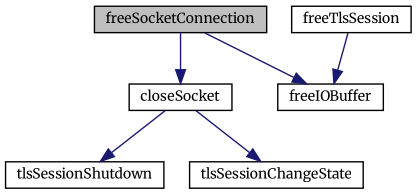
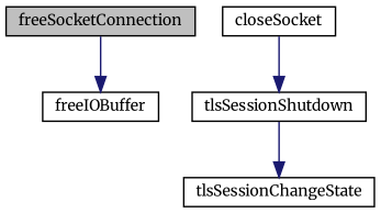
  digraph {
    fontname=Merriweather
    rankdir=TB
    node [color=black fillcolor=white fontname=Merriweather fontsize=10 shape=record style=filled]
    edge [color=midnightblue fontname=Merriweather fontsize=10 labelfontname=Helvetica labelfontsize=10 style=solid]
    n1 [fillcolor=grey75 fontcolor=black height=0.2 label=freeSocketConnection width=0.4]
    n2 [height=0.2 label=closeSocket width=0.4]
    n3 [height=0.2 label=freeIOBuffer width=0.4]
    n4 [height=0.2 label=tlsSessionShutdown width=0.4]
-   n5 [height=0.2 label=freeTlsSession width=0.4]
    n6 [height=0.2 label=tlsSessionChangeState width=0.4]
-   n1 -> n2
    n1 -> n3
    n2 -> n4
-   n2 -> n6
-   n5 -> n3
+   n4 -> n6
  }
